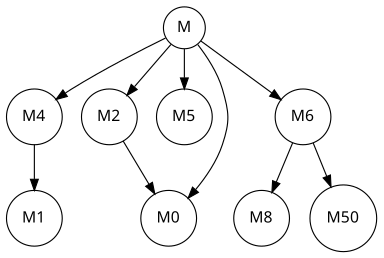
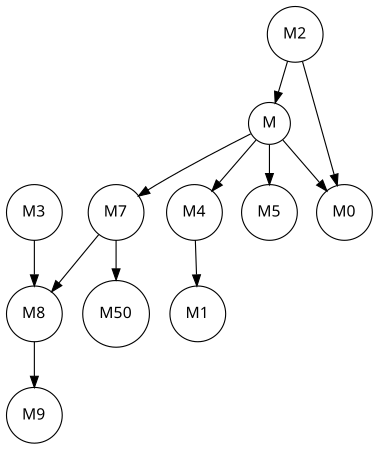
  strict digraph {
    fontname="Noto Sans"
    node [fontname="Noto Sans" shape=circle type=FunctionCall]
    edge [fontname="Noto Sans" type=control]
    n1 [label=M]
    n2 [label=M2]
    n3 [label=M4]
    n4 [label=M5]
-   n5 [label=M6]
+   n5 [label=M7]
    n6 [label=M0]
    n7 [label=M1]
+   n8 [label=M3]
    n9 [label=M8]
    n10 [label=M50]
-   n1 -> n2
+   n11 [label=M9]
+   n2 -> n1
    n1 -> n3
    n1 -> n4
    n1 -> n5
    n1 -> n6
    n2 -> n6
    n3 -> n7
    n5 -> n9
    n5 -> n10
+   n8 -> n9
+   n9 -> n11
  }
